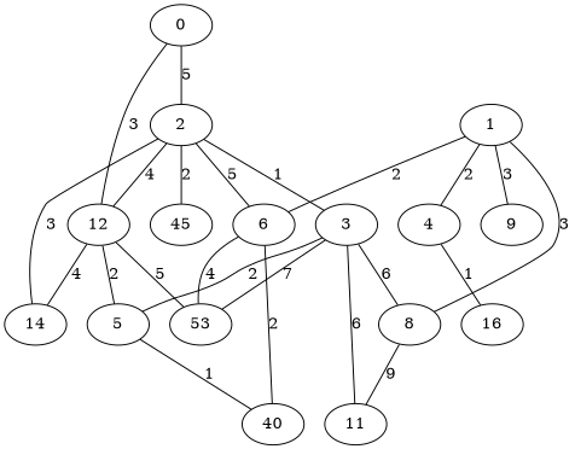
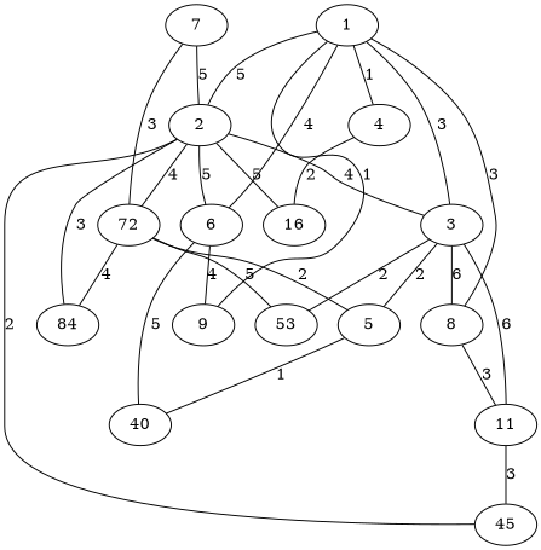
  graph {
    node [habit=4 x=7 y=4]
    edge [weight=2]
-   0 [base=1 habit=9 x=1 y=1]
+   0 [base=1 habit=9 x=1 y=1 label=7]
    2 [habit=5 x=4]
-   12 [habit=2 x=3 y=1]
+   12 [habit=2 x=3 y=1 label=72]
    3 [habit=3 x=6 y=6]
    6 [habit=8 y=8]
-   14 [habit=7 x=2 y=3]
+   14 [habit=7 x=2 y=3 label=84]
    n7 [habit=9 label=45 y=2]
    16 [habit=8 x=1 y=6]
    5 [habit=5]
    n10 [habit=1 label=53 x=6 y=2]
    1 [x=6 y=7]
    4 [habit=1 x=3 y=7]
    8 [x=9 y=7]
    9 [base=2 y=10]
    11 [x=10]
    n16 [habit=2 label=40 x=10 y=6]
    0 -- 2 [label=5 weight=5]
    0 -- 12 [label=3 weight=3]
    2 -- 12 [label=4 weight=4]
-   2 -- 3 [label=1 weight=4]
+   2 -- 3 [label=4 weight=4]
    2 -- 6 [label=5 weight=6]
    2 -- 14 [label=3 weight=3]
    2 -- n7 [label=2]
+   2 -- 16 [label=5 weight=5]
    12 -- 14 [label=4 weight=4]
    12 -- 5 [label=2]
    12 -- n10 [label=5 weight=5]
    3 -- 5 [label=2]
-   3 -- n10 [label=7]
+   3 -- n10 [label=2]
    3 -- 8 [label=6 weight=6]
    3 -- 11 [label=6 weight=5]
-   6 -- n10 [label=4 weight=4]
-   6 -- n16 [label=2 weight=5]
+   6 -- 9 [label=4 weight=4]
+   6 -- n16 [label=5 weight=5]
    5 -- n16 [label=1 weight=1]
-   1 -- 6 [label=2]
-   1 -- 4 [label=2]
+   1 -- 2 [label=5 weight=5]
+   1 -- 3 [label=3 weight=3]
+   1 -- 6 [label=4]
+   1 -- 4 [label=1]
    1 -- 8 [label=3 weight=3]
-   1 -- 9 [label=3 weight=1]
-   4 -- 16 [label=1]
-   8 -- 11 [label=9 weight=3]
+   1 -- 9 [label=1 weight=1]
+   4 -- 16 [label=2]
+   8 -- 11 [label=3 weight=3]
+   11 -- n7 [label=3 weight=3]
  }
